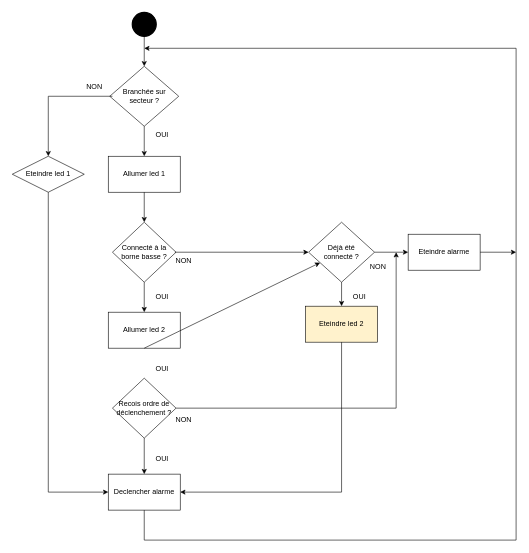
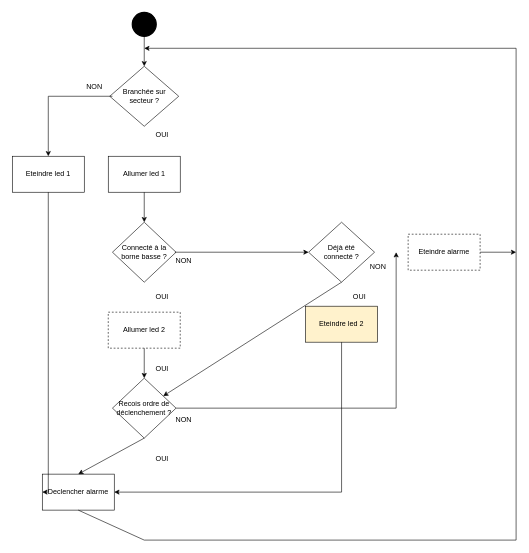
  <mxCell id="0" />
  <mxCell id="1" parent="0" />
  <mxCell id="2" value="Allumer led 1" style="rounded=0;whiteSpace=wrap;html=1;" parent="1" vertex="1"><mxGeometry x="180" y="260" width="120" height="60" as="geometry" /></mxCell>
  <mxCell id="3" value="Connecté à la borne basse ?" style="rhombus;whiteSpace=wrap;html=1;" parent="1" vertex="1"><mxGeometry x="187" y="370" width="106" height="100" as="geometry" /></mxCell>
  <mxCell id="4" value="" style="endArrow=classic;html=1;rounded=0;exitX=0.5;exitY=1;exitDx=0;exitDy=0;entryX=0.5;entryY=0;entryDx=0;entryDy=0;" parent="1" source="2" target="3" edge="1"><mxGeometry width="50" height="50" relative="1" as="geometry"><mxPoint x="386" y="350" as="sourcePoint" /><mxPoint x="436" y="300" as="targetPoint" /></mxGeometry></mxCell>
- <mxCell id="5" value="" style="endArrow=classic;html=1;rounded=0;entryX=0.5;entryY=0;entryDx=0;entryDy=0;exitX=0.5;exitY=1;exitDx=0;exitDy=0;" parent="1" source="27" target="2" edge="1"><mxGeometry width="50" height="50" relative="1" as="geometry"><mxPoint x="240" y="220" as="sourcePoint" /><mxPoint x="436" y="160" as="targetPoint" /></mxGeometry></mxCell>
  <mxCell id="6" value="NON" style="text;html=1;strokeColor=none;fillColor=none;align=center;verticalAlign=middle;whiteSpace=wrap;rounded=0;" parent="1" vertex="1"><mxGeometry x="276" y="420" width="60" height="30" as="geometry" /></mxCell>
  <mxCell id="7" value="Recois ordre de déclenchement ?" style="rhombus;whiteSpace=wrap;html=1;" parent="1" vertex="1"><mxGeometry x="187" y="630" width="106" height="100" as="geometry" /></mxCell>
- <mxCell id="8" value="" style="endArrow=classic;html=1;rounded=0;exitX=0.5;exitY=1;exitDx=0;exitDy=0;entryX=0.5;entryY=0;entryDx=0;entryDy=0;" parent="1" source="3" target="11" edge="1"><mxGeometry width="50" height="50" relative="1" as="geometry"><mxPoint x="386" y="430" as="sourcePoint" /><mxPoint x="146" y="480" as="targetPoint" /></mxGeometry></mxCell>
  <mxCell id="9" value="OUI" style="text;html=1;strokeColor=none;fillColor=none;align=center;verticalAlign=middle;whiteSpace=wrap;rounded=0;" parent="1" vertex="1"><mxGeometry x="240" y="480" width="60" height="30" as="geometry" /></mxCell>
  <mxCell id="10" value="" style="endArrow=classic;html=1;rounded=0;exitX=1;exitY=0.5;exitDx=0;exitDy=0;" parent="1" source="7" edge="1"><mxGeometry width="50" height="50" relative="1" as="geometry"><mxPoint x="386" y="430" as="sourcePoint" /><mxPoint x="660" y="420" as="targetPoint" /><Array as="points"><mxPoint x="660" y="680" /></Array></mxGeometry></mxCell>
- <mxCell id="11" value="Allumer led 2" style="rounded=0;whiteSpace=wrap;html=1;" parent="1" vertex="1"><mxGeometry x="180" y="520" width="120" height="60" as="geometry" /></mxCell>
- <mxCell id="12" value="" style="endArrow=classic;html=1;rounded=0;exitX=0.5;exitY=1;exitDx=0;exitDy=0;" parent="1" source="11" target="22" edge="1"><mxGeometry width="50" height="50" relative="1" as="geometry"><mxPoint x="386" y="530" as="sourcePoint" /><mxPoint x="436" y="480" as="targetPoint" /></mxGeometry></mxCell>
+ <mxCell id="11" value="Allumer led 2" style="rounded=0;whiteSpace=wrap;html=1;dashed=1;" parent="1" vertex="1"><mxGeometry x="180" y="520" width="120" height="60" as="geometry" /></mxCell>
+ <mxCell id="12" value="" style="endArrow=classic;html=1;rounded=0;exitX=0.5;exitY=1;exitDx=0;exitDy=0;entryX=0.5;entryY=0;entryDx=0;entryDy=0;" parent="1" source="11" target="7" edge="1"><mxGeometry width="50" height="50" relative="1" as="geometry"><mxPoint x="386" y="530" as="sourcePoint" /><mxPoint x="436" y="480" as="targetPoint" /></mxGeometry></mxCell>
  <mxCell id="13" value="OUI" style="text;html=1;strokeColor=none;fillColor=none;align=center;verticalAlign=middle;whiteSpace=wrap;rounded=0;" parent="1" vertex="1"><mxGeometry x="240" y="600" width="60" height="30" as="geometry" /></mxCell>
  <mxCell id="14" value="NON" style="text;html=1;strokeColor=none;fillColor=none;align=center;verticalAlign=middle;whiteSpace=wrap;rounded=0;" parent="1" vertex="1"><mxGeometry x="276" y="685" width="60" height="30" as="geometry" /></mxCell>
- <mxCell id="15" value="Eteindre alarme" style="rounded=0;whiteSpace=wrap;html=1;" parent="1" vertex="1"><mxGeometry x="680" y="390" width="120" height="60" as="geometry" /></mxCell>
- <mxCell id="16" value="Declencher alarme" style="rounded=0;whiteSpace=wrap;html=1;" parent="1" vertex="1"><mxGeometry x="180" y="790" width="120" height="60" as="geometry" /></mxCell>
+ <mxCell id="15" value="Eteindre alarme" style="rounded=0;whiteSpace=wrap;html=1;dashed=1;" parent="1" vertex="1"><mxGeometry x="680" y="390" width="120" height="60" as="geometry" /></mxCell>
+ <mxCell id="16" value="Declencher alarme" style="rounded=0;whiteSpace=wrap;html=1;" parent="1" vertex="1"><mxGeometry x="70" y="790" width="120" height="60" as="geometry" /></mxCell>
  <mxCell id="17" value="" style="endArrow=classic;html=1;rounded=0;exitX=0.5;exitY=1;exitDx=0;exitDy=0;entryX=0.5;entryY=0;entryDx=0;entryDy=0;" parent="1" source="7" target="16" edge="1"><mxGeometry width="50" height="50" relative="1" as="geometry"><mxPoint x="386" y="830" as="sourcePoint" /><mxPoint x="436" y="780" as="targetPoint" /></mxGeometry></mxCell>
  <mxCell id="18" value="OUI" style="text;html=1;strokeColor=none;fillColor=none;align=center;verticalAlign=middle;whiteSpace=wrap;rounded=0;" parent="1" vertex="1"><mxGeometry x="240" y="750" width="60" height="30" as="geometry" /></mxCell>
  <mxCell id="19" value="" style="endArrow=classic;html=1;rounded=0;exitX=0.5;exitY=1;exitDx=0;exitDy=0;" parent="1" source="16" edge="1"><mxGeometry width="50" height="50" relative="1" as="geometry"><mxPoint x="386" y="530" as="sourcePoint" /><mxPoint x="240" y="80" as="targetPoint" /><Array as="points"><mxPoint x="240" y="900" /><mxPoint x="860" y="900" /><mxPoint x="860" y="80" /></Array></mxGeometry></mxCell>
  <mxCell id="20" value="Eteindre led 2" style="rounded=0;whiteSpace=wrap;html=1;fillColor=#fff2cc;" parent="1" vertex="1"><mxGeometry x="509" y="510" width="120" height="60" as="geometry" /></mxCell>
  <mxCell id="21" value="" style="endArrow=classic;html=1;rounded=0;exitX=0.25;exitY=0;exitDx=0;exitDy=0;entryX=0;entryY=0.5;entryDx=0;entryDy=0;" parent="1" source="6" target="22" edge="1"><mxGeometry width="50" height="50" relative="1" as="geometry"><mxPoint x="386" y="530" as="sourcePoint" /><mxPoint x="436" y="480" as="targetPoint" /></mxGeometry></mxCell>
  <mxCell id="22" value="Déjà été &lt;br&gt;connecté ?" style="rhombus;whiteSpace=wrap;html=1;" parent="1" vertex="1"><mxGeometry x="514" y="370" width="110" height="100" as="geometry" /></mxCell>
- <mxCell id="23" value="" style="endArrow=classic;html=1;rounded=0;exitX=1;exitY=0.5;exitDx=0;exitDy=0;entryX=0;entryY=0.5;entryDx=0;entryDy=0;" parent="1" source="22" target="15" edge="1"><mxGeometry width="50" height="50" relative="1" as="geometry"><mxPoint x="660" y="520" as="sourcePoint" /><mxPoint x="710" y="470" as="targetPoint" /></mxGeometry></mxCell>
  <mxCell id="24" value="" style="endArrow=classic;html=1;rounded=0;exitX=0.5;exitY=1;exitDx=0;exitDy=0;entryX=1;entryY=0.5;entryDx=0;entryDy=0;" parent="1" source="20" target="16" edge="1"><mxGeometry width="50" height="50" relative="1" as="geometry"><mxPoint x="405" y="580" as="sourcePoint" /><mxPoint x="405" y="820" as="targetPoint" /><Array as="points"><mxPoint x="569" y="820" /></Array></mxGeometry></mxCell>
  <mxCell id="25" value="OUI" style="text;html=1;strokeColor=none;fillColor=none;align=center;verticalAlign=middle;whiteSpace=wrap;rounded=0;" parent="1" vertex="1"><mxGeometry x="569" y="480" width="60" height="30" as="geometry" /></mxCell>
  <mxCell id="26" value="NON" style="text;html=1;strokeColor=none;fillColor=none;align=center;verticalAlign=middle;whiteSpace=wrap;rounded=0;" parent="1" vertex="1"><mxGeometry x="600" y="430" width="60" height="30" as="geometry" /></mxCell>
  <mxCell id="27" value="Branchée sur secteur ?" style="rhombus;whiteSpace=wrap;html=1;" parent="1" vertex="1"><mxGeometry x="182.5" y="110" width="115" height="100" as="geometry" /></mxCell>
  <mxCell id="28" value="" style="endArrow=classic;html=1;rounded=0;exitX=0.5;exitY=1;exitDx=0;exitDy=0;" parent="1" target="27" edge="1"><mxGeometry width="50" height="50" relative="1" as="geometry"><mxPoint x="240" y="60" as="sourcePoint" /><mxPoint x="710" y="320" as="targetPoint" /></mxGeometry></mxCell>
  <mxCell id="29" value="NON" style="text;html=1;strokeColor=none;fillColor=none;align=center;verticalAlign=middle;whiteSpace=wrap;rounded=0;" parent="1" vertex="1"><mxGeometry x="127" y="130" width="60" height="30" as="geometry" /></mxCell>
  <mxCell id="30" value="OUI" style="text;html=1;strokeColor=none;fillColor=none;align=center;verticalAlign=middle;whiteSpace=wrap;rounded=0;" parent="1" vertex="1"><mxGeometry x="240" y="210" width="60" height="30" as="geometry" /></mxCell>
  <mxCell id="31" value="" style="endArrow=classic;html=1;rounded=0;exitX=1;exitY=0.5;exitDx=0;exitDy=0;" parent="1" source="15" edge="1"><mxGeometry width="50" height="50" relative="1" as="geometry"><mxPoint x="660" y="370" as="sourcePoint" /><mxPoint x="860" y="420" as="targetPoint" /></mxGeometry></mxCell>
- <mxCell id="32" value="" style="endArrow=classic;html=1;rounded=0;exitX=0.5;exitY=1;exitDx=0;exitDy=0;entryX=0.5;entryY=0;entryDx=0;entryDy=0;" parent="1" source="22" target="20" edge="1"><mxGeometry width="50" height="50" relative="1" as="geometry"><mxPoint x="490" y="530" as="sourcePoint" /><mxPoint x="470" y="490" as="targetPoint" /></mxGeometry></mxCell>
+ <mxCell id="32" value="" style="endArrow=classic;html=1;rounded=0;exitX=0.5;exitY=1;exitDx=0;exitDy=0;" parent="1" source="22" target="7" edge="1"><mxGeometry width="50" height="50" relative="1" as="geometry"><mxPoint x="490" y="530" as="sourcePoint" /><mxPoint x="470" y="490" as="targetPoint" /></mxGeometry></mxCell>
  <mxCell id="33" value="" style="shape=ellipse;html=1;fillColor=strokeColor;strokeWidth=2;verticalLabelPosition=bottom;verticalAlignment=top;perimeter=ellipsePerimeter;" parent="1" vertex="1"><mxGeometry x="220" y="20" width="40" height="40" as="geometry" /></mxCell>
- <mxCell id="34" value="Eteindre led 1" style="rhombus;whiteSpace=wrap;html=1;" parent="1" vertex="1"><mxGeometry x="20" y="260" width="120" height="60" as="geometry" /></mxCell>
+ <mxCell id="34" value="Eteindre led 1" style="rounded=0;whiteSpace=wrap;html=1;" parent="1" vertex="1"><mxGeometry x="20" y="260" width="120" height="60" as="geometry" /></mxCell>
  <mxCell id="35" value="" style="endArrow=classic;html=1;rounded=0;exitX=1;exitY=1;exitDx=0;exitDy=0;entryX=0.5;entryY=0;entryDx=0;entryDy=0;" parent="1" source="29" target="34" edge="1"><mxGeometry width="50" height="50" relative="1" as="geometry"><mxPoint x="370" y="290" as="sourcePoint" /><mxPoint x="420" y="240" as="targetPoint" /><Array as="points"><mxPoint x="80" y="160" /></Array></mxGeometry></mxCell>
  <mxCell id="36" value="" style="endArrow=classic;html=1;rounded=0;exitX=0.5;exitY=1;exitDx=0;exitDy=0;entryX=0;entryY=0.5;entryDx=0;entryDy=0;" parent="1" source="34" target="16" edge="1"><mxGeometry width="50" height="50" relative="1" as="geometry"><mxPoint x="370" y="290" as="sourcePoint" /><mxPoint x="110" y="450" as="targetPoint" /><Array as="points"><mxPoint x="80" y="820" /></Array></mxGeometry></mxCell>
